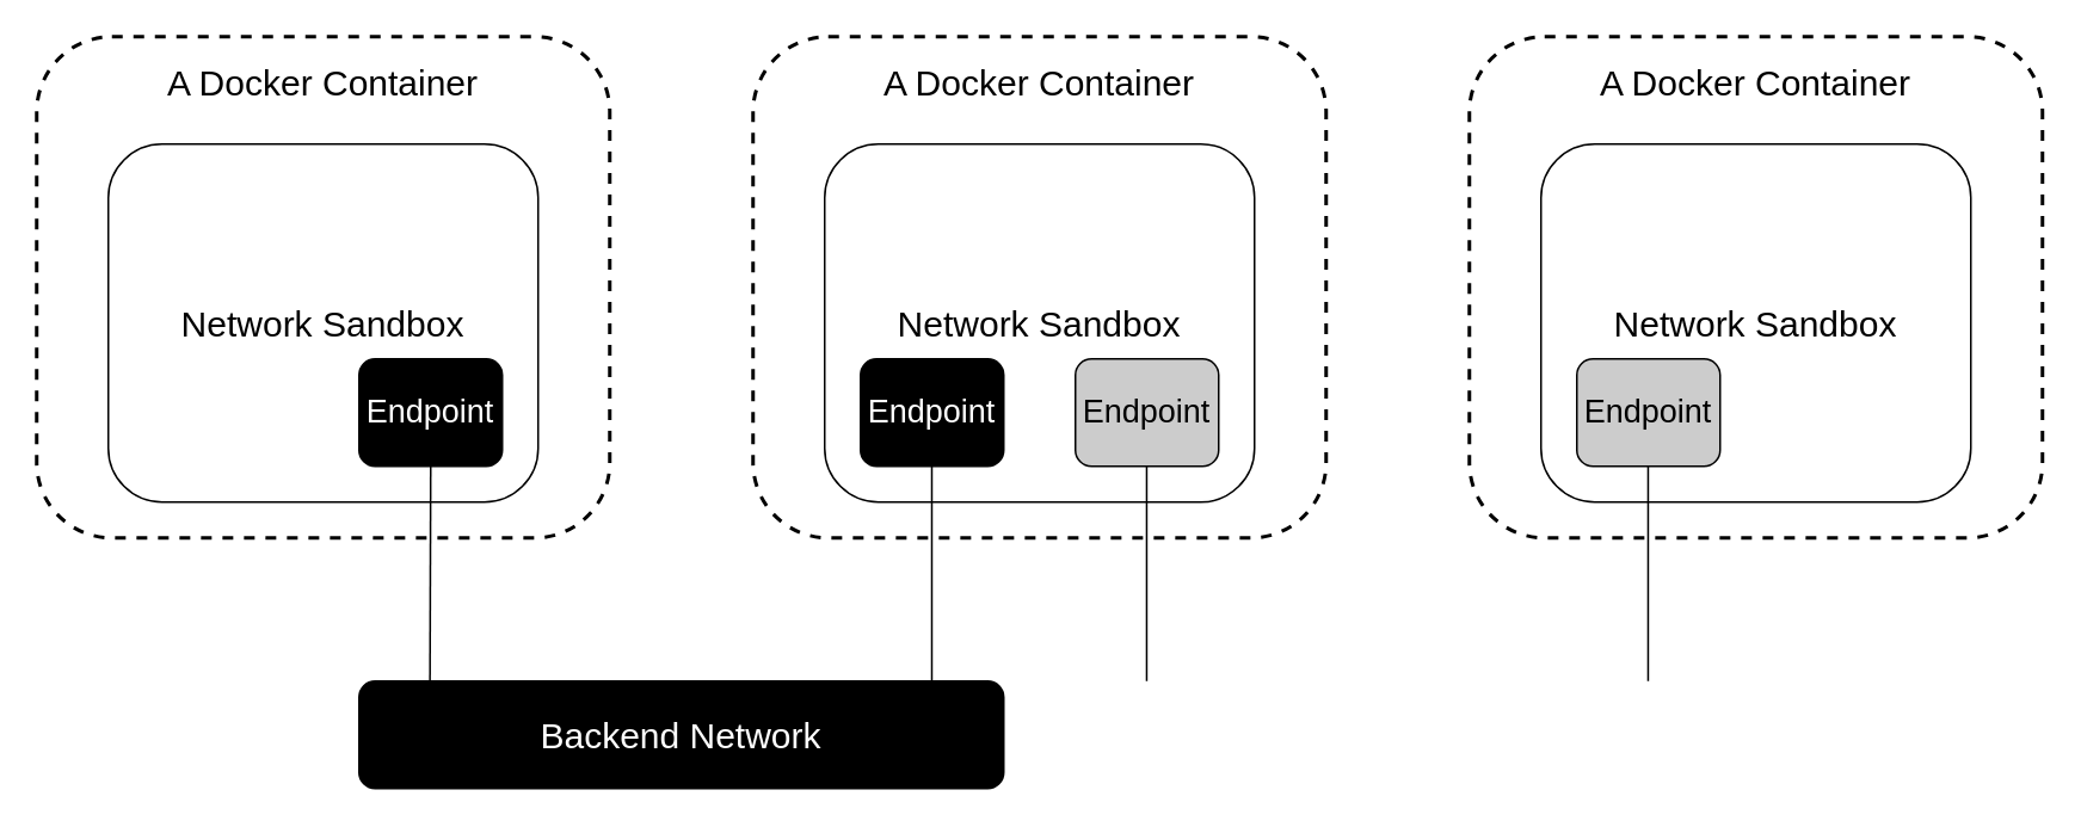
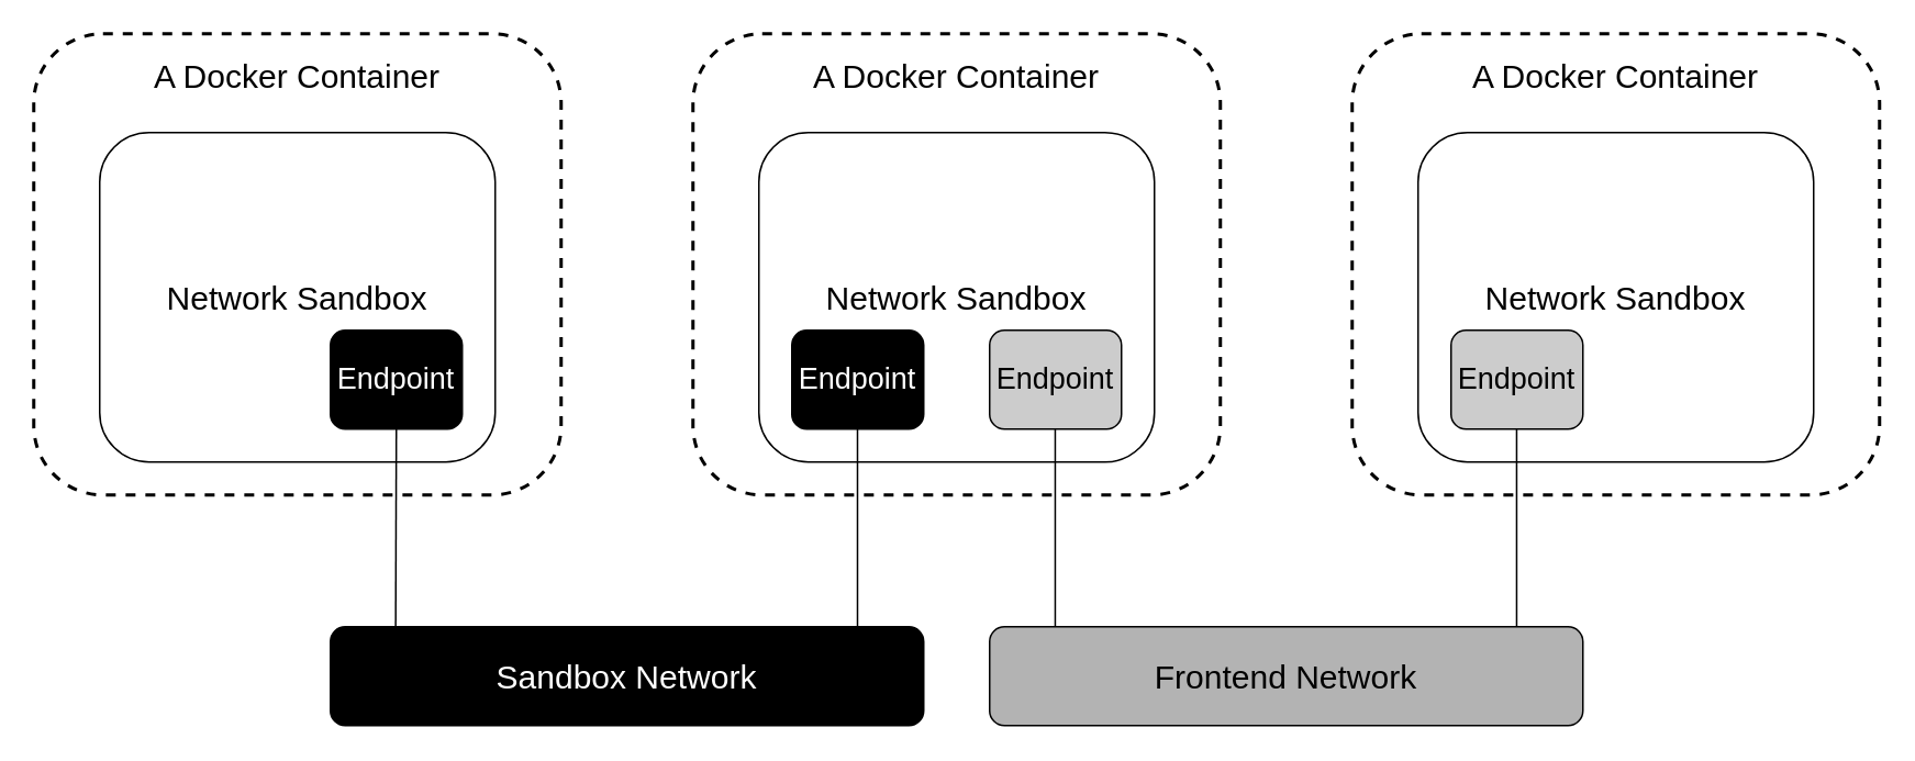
  <mxCell id="0" />
  <mxCell id="1" parent="0" />
  <mxCell id="2" value="" style="group" vertex="1" connectable="0" parent="1"><mxGeometry x="20" y="20" width="1120" height="420" as="geometry" /></mxCell>
  <mxCell id="3" value="" style="rounded=1;whiteSpace=wrap;html=1;fillColor=none;strokeWidth=2;dashed=1;" vertex="1" parent="2"><mxGeometry width="320" height="280" as="geometry" /></mxCell>
  <mxCell id="4" value="Network Sandbox" style="rounded=1;whiteSpace=wrap;html=1;fontSize=20;" vertex="1" parent="2"><mxGeometry x="40" y="60" width="240" height="200" as="geometry" /></mxCell>
  <mxCell id="5" value="Endpoint" style="rounded=1;whiteSpace=wrap;html=1;fontSize=18;fontColor=#FFFFFF;fillColor=#000000;" vertex="1" parent="2"><mxGeometry x="180" y="180" width="80" height="60" as="geometry" /></mxCell>
  <mxCell id="6" value="A Docker Container" style="text;html=1;strokeColor=none;fillColor=none;align=center;verticalAlign=middle;whiteSpace=wrap;rounded=0;fontSize=20;" vertex="1" parent="2"><mxGeometry x="40" y="10" width="240" height="30" as="geometry" /></mxCell>
  <mxCell id="7" value="" style="rounded=1;whiteSpace=wrap;html=1;fillColor=none;strokeWidth=2;dashed=1;" vertex="1" parent="2"><mxGeometry x="400" width="320" height="280" as="geometry" /></mxCell>
  <mxCell id="8" value="Network Sandbox" style="rounded=1;whiteSpace=wrap;html=1;fontSize=20;" vertex="1" parent="2"><mxGeometry x="440" y="60" width="240" height="200" as="geometry" /></mxCell>
  <mxCell id="9" value="&lt;font color=&quot;#000000&quot;&gt;Endpoint&lt;/font&gt;" style="rounded=1;whiteSpace=wrap;html=1;fontSize=18;fontColor=#FFFFFF;fillColor=#CCCCCC;" vertex="1" parent="2"><mxGeometry x="580" y="180" width="80" height="60" as="geometry" /></mxCell>
  <mxCell id="10" value="A Docker Container" style="text;html=1;strokeColor=none;fillColor=none;align=center;verticalAlign=middle;whiteSpace=wrap;rounded=0;fontSize=20;" vertex="1" parent="2"><mxGeometry x="440" y="10" width="240" height="30" as="geometry" /></mxCell>
  <mxCell id="11" value="" style="rounded=1;whiteSpace=wrap;html=1;fillColor=none;strokeWidth=2;dashed=1;" vertex="1" parent="2"><mxGeometry x="800" width="320" height="280" as="geometry" /></mxCell>
  <mxCell id="12" value="Network Sandbox" style="rounded=1;whiteSpace=wrap;html=1;fontSize=20;" vertex="1" parent="2"><mxGeometry x="840" y="60" width="240" height="200" as="geometry" /></mxCell>
  <mxCell id="13" value="A Docker Container" style="text;html=1;strokeColor=none;fillColor=none;align=center;verticalAlign=middle;whiteSpace=wrap;rounded=0;fontSize=20;" vertex="1" parent="2"><mxGeometry x="840" y="10" width="240" height="30" as="geometry" /></mxCell>
  <mxCell id="14" value="Endpoint" style="rounded=1;whiteSpace=wrap;html=1;fontSize=18;fontColor=#FFFFFF;fillColor=#000000;" vertex="1" parent="2"><mxGeometry x="460" y="180" width="80" height="60" as="geometry" /></mxCell>
  <mxCell id="15" value="&lt;font color=&quot;#000000&quot;&gt;Endpoint&lt;/font&gt;" style="rounded=1;whiteSpace=wrap;html=1;fontSize=18;fontColor=#FFFFFF;fillColor=#CCCCCC;" vertex="1" parent="2"><mxGeometry x="860" y="180" width="80" height="60" as="geometry" /></mxCell>
- <mxCell id="16" value="&lt;font color=&quot;#ffffff&quot; style=&quot;font-size: 20px;&quot;&gt;Backend Network&lt;/font&gt;" style="rounded=1;whiteSpace=wrap;html=1;fillColor=#000000;fontSize=20;" vertex="1" parent="2"><mxGeometry x="180" y="360" width="360" height="60" as="geometry" /></mxCell>
+ <mxCell id="16" value="&lt;font color=&quot;#ffffff&quot; style=&quot;font-size: 20px;&quot;&gt;Sandbox Network&lt;/font&gt;" style="rounded=1;whiteSpace=wrap;html=1;fillColor=#000000;fontSize=20;" vertex="1" parent="2"><mxGeometry x="180" y="360" width="360" height="60" as="geometry" /></mxCell>
+ <mxCell id="17" value="Frontend Network" style="rounded=1;whiteSpace=wrap;html=1;fontSize=20;fillColor=#B3B3B3;" vertex="1" parent="2"><mxGeometry x="580" y="360" width="360" height="60" as="geometry" /></mxCell>
  <mxCell id="18" value="" style="endArrow=none;html=1;rounded=0;entryX=0.5;entryY=1;entryDx=0;entryDy=0;exitX=0.11;exitY=0;exitDx=0;exitDy=0;exitPerimeter=0;" edge="1" parent="2" source="16" target="5"><mxGeometry width="50" height="50" relative="1" as="geometry"><mxPoint x="200" y="340" as="sourcePoint" /><mxPoint x="250" y="290" as="targetPoint" /></mxGeometry></mxCell>
  <mxCell id="19" value="" style="endArrow=none;html=1;rounded=0;entryX=0.5;entryY=1;entryDx=0;entryDy=0;exitX=0.11;exitY=0;exitDx=0;exitDy=0;exitPerimeter=0;" edge="1" parent="2"><mxGeometry width="50" height="50" relative="1" as="geometry"><mxPoint x="499.83" y="360" as="sourcePoint" /><mxPoint x="499.83" y="240" as="targetPoint" /></mxGeometry></mxCell>
  <mxCell id="20" value="" style="endArrow=none;html=1;rounded=0;entryX=0.5;entryY=1;entryDx=0;entryDy=0;exitX=0.11;exitY=0;exitDx=0;exitDy=0;exitPerimeter=0;" edge="1" parent="2"><mxGeometry width="50" height="50" relative="1" as="geometry"><mxPoint x="619.8" y="360" as="sourcePoint" /><mxPoint x="619.8" y="240" as="targetPoint" /></mxGeometry></mxCell>
  <mxCell id="21" value="" style="endArrow=none;html=1;rounded=0;entryX=0.5;entryY=1;entryDx=0;entryDy=0;exitX=0.11;exitY=0;exitDx=0;exitDy=0;exitPerimeter=0;" edge="1" parent="2"><mxGeometry width="50" height="50" relative="1" as="geometry"><mxPoint x="899.8" y="360" as="sourcePoint" /><mxPoint x="899.8" y="240" as="targetPoint" /></mxGeometry></mxCell>
